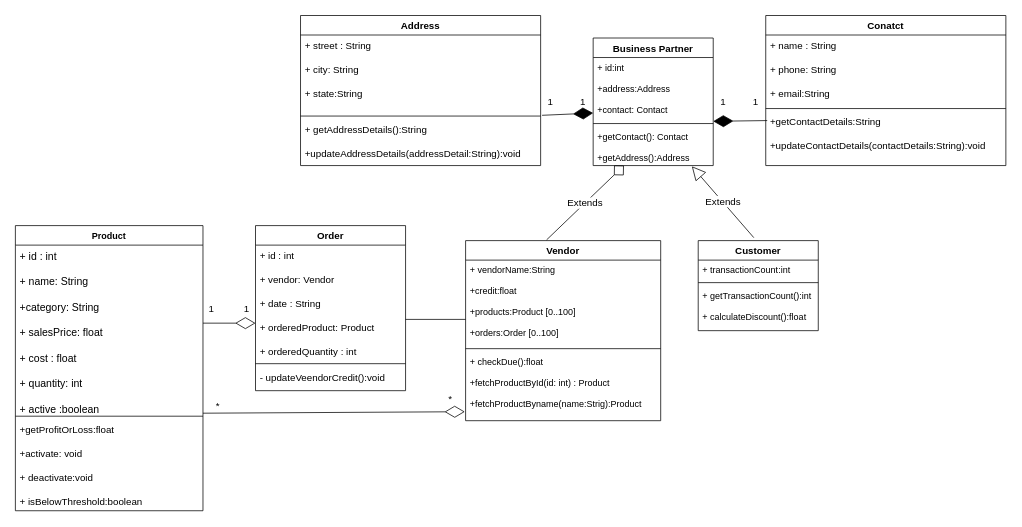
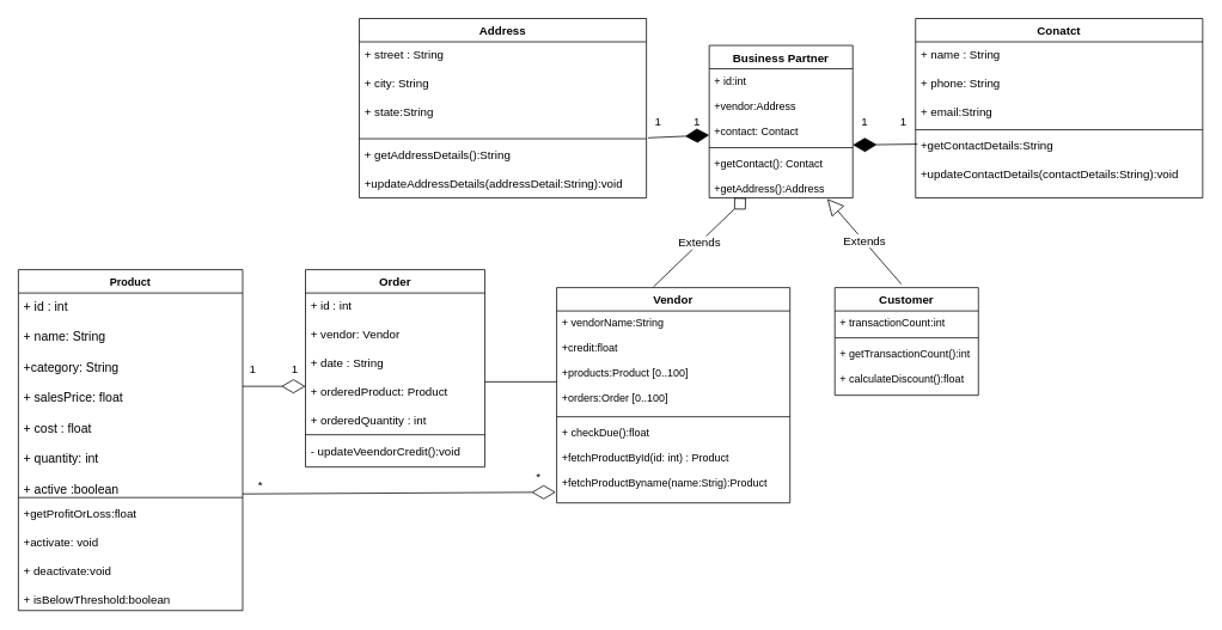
  <mxCell id="0" />
  <mxCell id="1" parent="0" />
  <mxCell id="2" value="Product" style="swimlane;fontStyle=1;align=center;verticalAlign=top;childLayout=stackLayout;horizontal=1;startSize=26;horizontalStack=0;resizeParent=1;resizeParentMax=0;resizeLast=0;collapsible=1;marginBottom=0;" vertex="1" parent="1"><mxGeometry x="20" y="300" width="250" height="380" as="geometry" /></mxCell>
  <mxCell id="3" value="+ id : int&#10;&#10;+ name: String&#10;&#10;+category: String&#10;&#10;+ salesPrice: float&#10;&#10;+ cost : float&#10;&#10;+ quantity: int&#10;&#10;+ active :boolean" style="text;strokeColor=none;fillColor=none;align=left;verticalAlign=top;spacingLeft=4;spacingRight=4;overflow=hidden;rotatable=0;points=[[0,0.5],[1,0.5]];portConstraint=eastwest;fontSize=14;" vertex="1" parent="2"><mxGeometry y="26" width="250" height="224" as="geometry" /></mxCell>
  <mxCell id="4" value="" style="line;strokeWidth=1;fillColor=none;align=left;verticalAlign=middle;spacingTop=-1;spacingLeft=3;spacingRight=3;rotatable=0;labelPosition=right;points=[];portConstraint=eastwest;" vertex="1" parent="2"><mxGeometry y="250" width="250" height="8" as="geometry" /></mxCell>
  <mxCell id="5" value="+getProfitOrLoss:float&#10;&#10;+activate: void&#10;&#10;+ deactivate:void&#10;&#10;+ isBelowThreshold:boolean&#10;" style="text;strokeColor=none;fillColor=none;align=left;verticalAlign=top;spacingLeft=4;spacingRight=4;overflow=hidden;rotatable=0;points=[[0,0.5],[1,0.5]];portConstraint=eastwest;fontSize=13;" vertex="1" parent="2"><mxGeometry y="258" width="250" height="122" as="geometry" /></mxCell>
  <mxCell id="6" value="Order" style="swimlane;fontStyle=1;align=center;verticalAlign=top;childLayout=stackLayout;horizontal=1;startSize=26;horizontalStack=0;resizeParent=1;resizeParentMax=0;resizeLast=0;collapsible=1;marginBottom=0;fontSize=13;" vertex="1" parent="1"><mxGeometry x="340" y="300" width="200" height="220" as="geometry" /></mxCell>
  <mxCell id="7" value="+ id : int&#10;&#10;+ vendor: Vendor&#10;&#10;+ date : String&#10;&#10;+ orderedProduct: Product&#10;&#10;+ orderedQuantity : int&#10;" style="text;strokeColor=none;fillColor=none;align=left;verticalAlign=top;spacingLeft=4;spacingRight=4;overflow=hidden;rotatable=0;points=[[0,0.5],[1,0.5]];portConstraint=eastwest;fontSize=13;" vertex="1" parent="6"><mxGeometry y="26" width="200" height="154" as="geometry" /></mxCell>
  <mxCell id="8" value="" style="endArrow=diamondThin;endFill=0;endSize=24;html=1;fontSize=13;" edge="1" parent="6"><mxGeometry width="160" relative="1" as="geometry"><mxPoint x="-70" y="130" as="sourcePoint" /><mxPoint y="130" as="targetPoint" /></mxGeometry></mxCell>
  <mxCell id="9" value="" style="line;strokeWidth=1;fillColor=none;align=left;verticalAlign=middle;spacingTop=-1;spacingLeft=3;spacingRight=3;rotatable=0;labelPosition=right;points=[];portConstraint=eastwest;" vertex="1" parent="6"><mxGeometry y="180" width="200" height="8" as="geometry" /></mxCell>
  <mxCell id="10" value="- updateVeendorCredit():void" style="text;strokeColor=none;fillColor=none;align=left;verticalAlign=top;spacingLeft=4;spacingRight=4;overflow=hidden;rotatable=0;points=[[0,0.5],[1,0.5]];portConstraint=eastwest;fontSize=13;" vertex="1" parent="6"><mxGeometry y="188" width="200" height="32" as="geometry" /></mxCell>
  <mxCell id="11" value="Vendor" style="swimlane;fontStyle=1;align=center;verticalAlign=top;childLayout=stackLayout;horizontal=1;startSize=26;horizontalStack=0;resizeParent=1;resizeParentMax=0;resizeLast=0;collapsible=1;marginBottom=0;fontSize=13;" vertex="1" parent="1"><mxGeometry x="620" y="320" width="260" height="240" as="geometry" /></mxCell>
  <mxCell id="12" value="+ vendorName:String&#10;&#10;+credit:float&#10;&#10;+products:Product [0..100]&#10;&#10;+orders:Order [0..100]&#10;" style="text;strokeColor=none;fillColor=none;align=left;verticalAlign=top;spacingLeft=4;spacingRight=4;overflow=hidden;rotatable=0;points=[[0,0.5],[1,0.5]];portConstraint=eastwest;" vertex="1" parent="11"><mxGeometry y="26" width="260" height="114" as="geometry" /></mxCell>
  <mxCell id="13" value="" style="line;strokeWidth=1;fillColor=none;align=left;verticalAlign=middle;spacingTop=-1;spacingLeft=3;spacingRight=3;rotatable=0;labelPosition=right;points=[];portConstraint=eastwest;" vertex="1" parent="11"><mxGeometry y="140" width="260" height="8" as="geometry" /></mxCell>
  <mxCell id="14" value="+ checkDue():float&#10;&#10;+fetchProductById(id: int) : Product&#10;&#10;+fetchProductByname(name:Strig):Product" style="text;strokeColor=none;fillColor=none;align=left;verticalAlign=top;spacingLeft=4;spacingRight=4;overflow=hidden;rotatable=0;points=[[0,0.5],[1,0.5]];portConstraint=eastwest;" vertex="1" parent="11"><mxGeometry y="148" width="260" height="92" as="geometry" /></mxCell>
  <mxCell id="15" value="Customer" style="swimlane;fontStyle=1;align=center;verticalAlign=top;childLayout=stackLayout;horizontal=1;startSize=26;horizontalStack=0;resizeParent=1;resizeParentMax=0;resizeLast=0;collapsible=1;marginBottom=0;fontSize=13;" vertex="1" parent="1"><mxGeometry x="930" y="320" width="160" height="120" as="geometry" /></mxCell>
  <mxCell id="16" value="+ transactionCount:int" style="text;strokeColor=none;fillColor=none;align=left;verticalAlign=top;spacingLeft=4;spacingRight=4;overflow=hidden;rotatable=0;points=[[0,0.5],[1,0.5]];portConstraint=eastwest;" vertex="1" parent="15"><mxGeometry y="26" width="160" height="26" as="geometry" /></mxCell>
  <mxCell id="17" value="" style="line;strokeWidth=1;fillColor=none;align=left;verticalAlign=middle;spacingTop=-1;spacingLeft=3;spacingRight=3;rotatable=0;labelPosition=right;points=[];portConstraint=eastwest;" vertex="1" parent="15"><mxGeometry y="52" width="160" height="8" as="geometry" /></mxCell>
  <mxCell id="18" value="+ getTransactionCount():int&#10;&#10;+ calculateDiscount():float" style="text;strokeColor=none;fillColor=none;align=left;verticalAlign=top;spacingLeft=4;spacingRight=4;overflow=hidden;rotatable=0;points=[[0,0.5],[1,0.5]];portConstraint=eastwest;" vertex="1" parent="15"><mxGeometry y="60" width="160" height="60" as="geometry" /></mxCell>
  <mxCell id="19" value="" style="line;strokeWidth=1;fillColor=none;align=left;verticalAlign=middle;spacingTop=-1;spacingLeft=3;spacingRight=3;rotatable=0;labelPosition=right;points=[];portConstraint=eastwest;fontSize=13;" vertex="1" parent="1"><mxGeometry x="540" y="420" width="80" height="10" as="geometry" /></mxCell>
  <mxCell id="20" value="" style="endArrow=diamondThin;endFill=0;endSize=24;html=1;fontSize=13;entryX=-0.004;entryY=0.87;entryDx=0;entryDy=0;entryPerimeter=0;" edge="1" parent="1" target="14"><mxGeometry width="160" relative="1" as="geometry"><mxPoint x="270" y="550" as="sourcePoint" /><mxPoint x="430" y="550" as="targetPoint" /></mxGeometry></mxCell>
  <mxCell id="21" value="Business Partner" style="swimlane;fontStyle=1;align=center;verticalAlign=top;childLayout=stackLayout;horizontal=1;startSize=26;horizontalStack=0;resizeParent=1;resizeParentMax=0;resizeLast=0;collapsible=1;marginBottom=0;fontSize=13;" vertex="1" parent="1"><mxGeometry x="790" y="50" width="160" height="170" as="geometry" /></mxCell>
- <mxCell id="22" value="+ id:int &#10;&#10;+address:Address&#10;&#10;+contact: Contact" style="text;strokeColor=none;fillColor=none;align=left;verticalAlign=top;spacingLeft=4;spacingRight=4;overflow=hidden;rotatable=0;points=[[0,0.5],[1,0.5]];portConstraint=eastwest;" vertex="1" parent="21"><mxGeometry y="26" width="160" height="84" as="geometry" /></mxCell>
+ <mxCell id="22" value="+ id:int &#10;&#10;+vendor:Address&#10;&#10;+contact: Contact" style="text;strokeColor=none;fillColor=none;align=left;verticalAlign=top;spacingLeft=4;spacingRight=4;overflow=hidden;rotatable=0;points=[[0,0.5],[1,0.5]];portConstraint=eastwest;" vertex="1" parent="21"><mxGeometry y="26" width="160" height="84" as="geometry" /></mxCell>
  <mxCell id="23" value="" style="endArrow=diamondThin;endFill=1;endSize=24;html=1;fontSize=13;exitX=1.006;exitY=0.375;exitDx=0;exitDy=0;exitPerimeter=0;" edge="1" parent="21" source="30"><mxGeometry width="160" relative="1" as="geometry"><mxPoint x="-60" y="100" as="sourcePoint" /><mxPoint y="100" as="targetPoint" /></mxGeometry></mxCell>
  <mxCell id="24" value="" style="line;strokeWidth=1;fillColor=none;align=left;verticalAlign=middle;spacingTop=-1;spacingLeft=3;spacingRight=3;rotatable=0;labelPosition=right;points=[];portConstraint=eastwest;" vertex="1" parent="21"><mxGeometry y="110" width="160" height="8" as="geometry" /></mxCell>
  <mxCell id="25" value="+getContact(): Contact&#10;&#10;+getAddress():Address" style="text;strokeColor=none;fillColor=none;align=left;verticalAlign=top;spacingLeft=4;spacingRight=4;overflow=hidden;rotatable=0;points=[[0,0.5],[1,0.5]];portConstraint=eastwest;" vertex="1" parent="21"><mxGeometry y="118" width="160" height="52" as="geometry" /></mxCell>
  <mxCell id="26" value="Extends" style="endArrow=diamond;endSize=16;endFill=0;html=1;fontSize=13;entryX=0.256;entryY=1;entryDx=0;entryDy=0;entryPerimeter=0;exitX=0.415;exitY=-0.004;exitDx=0;exitDy=0;exitPerimeter=0;" edge="1" parent="1" source="11" target="25"><mxGeometry width="160" relative="1" as="geometry"><mxPoint x="740" y="310" as="sourcePoint" /><mxPoint x="960" y="240" as="targetPoint" /></mxGeometry></mxCell>
  <mxCell id="27" value="Extends" style="endArrow=block;endSize=16;endFill=0;html=1;fontSize=13;entryX=0.256;entryY=1;entryDx=0;entryDy=0;entryPerimeter=0;exitX=0.463;exitY=-0.033;exitDx=0;exitDy=0;exitPerimeter=0;" edge="1" parent="1" source="15"><mxGeometry width="160" relative="1" as="geometry"><mxPoint x="818.47" y="320" as="sourcePoint" /><mxPoint x="921.53" y="220.96" as="targetPoint" /></mxGeometry></mxCell>
  <mxCell id="28" value="Address" style="swimlane;fontStyle=1;align=center;verticalAlign=top;childLayout=stackLayout;horizontal=1;startSize=26;horizontalStack=0;resizeParent=1;resizeParentMax=0;resizeLast=0;collapsible=1;marginBottom=0;fontSize=13;" vertex="1" parent="1"><mxGeometry x="400" y="20" width="320" height="200" as="geometry" /></mxCell>
  <mxCell id="29" value="+ street : String&#10;&#10;+ city: String&#10;&#10;+ state:String&#10;&#10;" style="text;strokeColor=none;fillColor=none;align=left;verticalAlign=top;spacingLeft=4;spacingRight=4;overflow=hidden;rotatable=0;points=[[0,0.5],[1,0.5]];portConstraint=eastwest;fontSize=13;" vertex="1" parent="28"><mxGeometry y="26" width="320" height="104" as="geometry" /></mxCell>
  <mxCell id="30" value="" style="line;strokeWidth=1;fillColor=none;align=left;verticalAlign=middle;spacingTop=-1;spacingLeft=3;spacingRight=3;rotatable=0;labelPosition=right;points=[];portConstraint=eastwest;" vertex="1" parent="28"><mxGeometry y="130" width="320" height="8" as="geometry" /></mxCell>
  <mxCell id="31" value="+ getAddressDetails():String&#10;&#10;+updateAddressDetails(addressDetail:String):void&#10;" style="text;strokeColor=none;fillColor=none;align=left;verticalAlign=top;spacingLeft=4;spacingRight=4;overflow=hidden;rotatable=0;points=[[0,0.5],[1,0.5]];portConstraint=eastwest;fontSize=13;" vertex="1" parent="28"><mxGeometry y="138" width="320" height="62" as="geometry" /></mxCell>
  <mxCell id="32" value="Conatct" style="swimlane;fontStyle=1;align=center;verticalAlign=top;childLayout=stackLayout;horizontal=1;startSize=26;horizontalStack=0;resizeParent=1;resizeParentMax=0;resizeLast=0;collapsible=1;marginBottom=0;fontSize=13;" vertex="1" parent="1"><mxGeometry x="1020" y="20" width="320" height="200" as="geometry" /></mxCell>
  <mxCell id="33" value="+ name : String&#10;&#10;+ phone: String&#10;&#10;+ email:String&#10;&#10;" style="text;strokeColor=none;fillColor=none;align=left;verticalAlign=top;spacingLeft=4;spacingRight=4;overflow=hidden;rotatable=0;points=[[0,0.5],[1,0.5]];portConstraint=eastwest;fontSize=13;" vertex="1" parent="32"><mxGeometry y="26" width="320" height="94" as="geometry" /></mxCell>
  <mxCell id="34" value="" style="line;strokeWidth=1;fillColor=none;align=left;verticalAlign=middle;spacingTop=-1;spacingLeft=3;spacingRight=3;rotatable=0;labelPosition=right;points=[];portConstraint=eastwest;" vertex="1" parent="32"><mxGeometry y="120" width="320" height="8" as="geometry" /></mxCell>
  <mxCell id="35" value="+getContactDetails:String&#10;&#10;+updateContactDetails(contactDetails:String):void" style="text;strokeColor=none;fillColor=none;align=left;verticalAlign=top;spacingLeft=4;spacingRight=4;overflow=hidden;rotatable=0;points=[[0,0.5],[1,0.5]];portConstraint=eastwest;fontSize=13;" vertex="1" parent="32"><mxGeometry y="128" width="320" height="72" as="geometry" /></mxCell>
  <mxCell id="36" value="" style="endArrow=diamondThin;endFill=1;endSize=24;html=1;fontSize=13;exitX=0.006;exitY=0.167;exitDx=0;exitDy=0;exitPerimeter=0;" edge="1" parent="1" source="35"><mxGeometry width="160" relative="1" as="geometry"><mxPoint x="910" y="210" as="sourcePoint" /><mxPoint x="950" y="161" as="targetPoint" /></mxGeometry></mxCell>
  <mxCell id="37" value="1&amp;nbsp; &amp;nbsp; &amp;nbsp; &amp;nbsp; &amp;nbsp; &amp;nbsp;1" style="text;html=1;strokeColor=none;fillColor=none;align=center;verticalAlign=middle;whiteSpace=wrap;rounded=0;fontSize=13;" vertex="1" parent="1"><mxGeometry x="270" y="400" width="70" height="20" as="geometry" /></mxCell>
  <mxCell id="38" value="1&amp;nbsp; &amp;nbsp; &amp;nbsp; &amp;nbsp; &amp;nbsp; 1" style="text;html=1;strokeColor=none;fillColor=none;align=center;verticalAlign=middle;whiteSpace=wrap;rounded=0;fontSize=13;" vertex="1" parent="1"><mxGeometry x="720" y="125" width="70" height="20" as="geometry" /></mxCell>
  <mxCell id="39" value="1&amp;nbsp; &amp;nbsp; &amp;nbsp; &amp;nbsp; &amp;nbsp; 1" style="text;html=1;strokeColor=none;fillColor=none;align=center;verticalAlign=middle;whiteSpace=wrap;rounded=0;fontSize=13;" vertex="1" parent="1"><mxGeometry x="950" y="125" width="70" height="20" as="geometry" /></mxCell>
  <mxCell id="40" value="*" style="text;html=1;strokeColor=none;fillColor=none;align=center;verticalAlign=middle;whiteSpace=wrap;rounded=0;fontSize=13;" vertex="1" parent="1"><mxGeometry x="270" y="530" width="40" height="20" as="geometry" /></mxCell>
  <mxCell id="41" value="*" style="text;html=1;strokeColor=none;fillColor=none;align=center;verticalAlign=middle;whiteSpace=wrap;rounded=0;fontSize=13;" vertex="1" parent="1"><mxGeometry x="580" y="520" width="40" height="20" as="geometry" /></mxCell>
